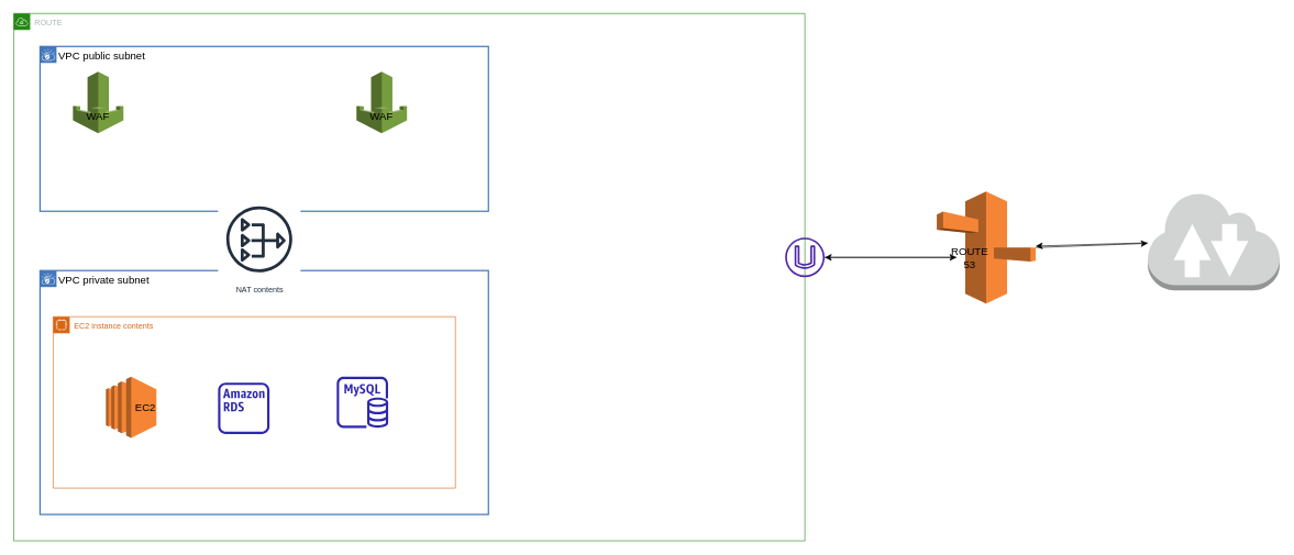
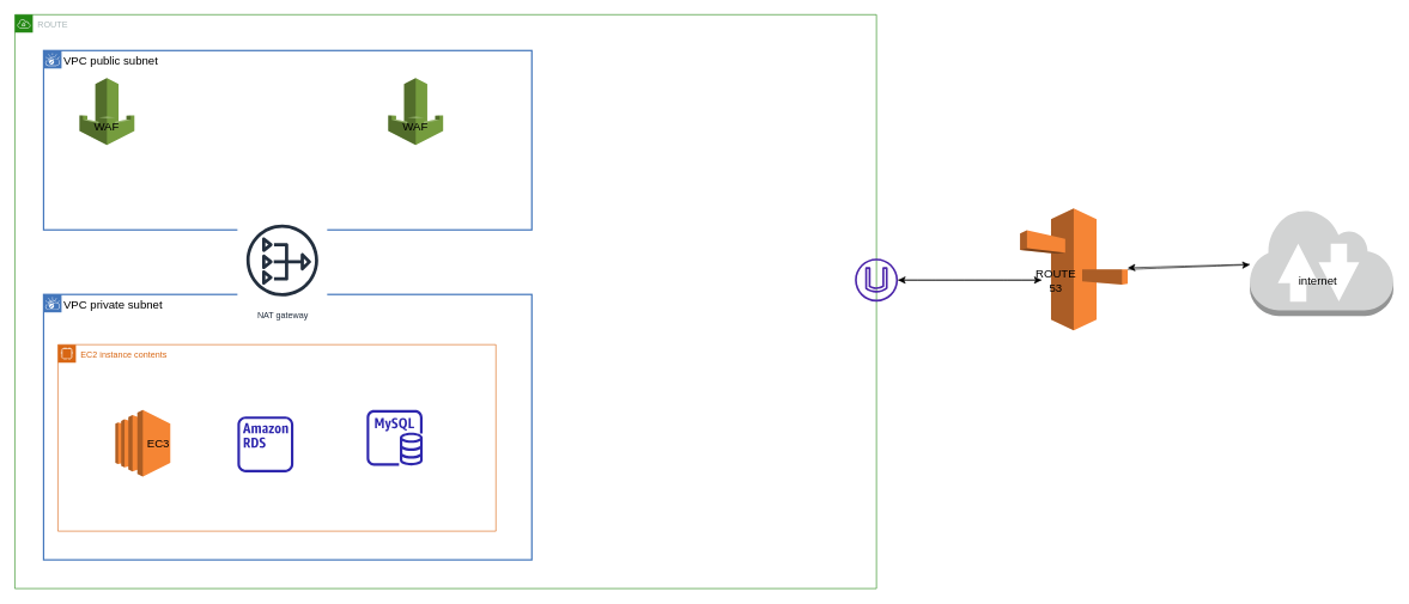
  <mxCell id="0" />
  <mxCell id="1" parent="0" />
  <mxCell id="2" value="ROUTE" style="points=[[0,0],[0.25,0],[0.5,0],[0.75,0],[1,0],[1,0.25],[1,0.5],[1,0.75],[1,1],[0.75,1],[0.5,1],[0.25,1],[0,1],[0,0.75],[0,0.5],[0,0.25]];outlineConnect=0;gradientColor=none;html=1;whiteSpace=wrap;fontSize=12;fontStyle=0;container=1;pointerEvents=0;collapsible=0;recursiveResize=0;shape=mxgraph.aws4.group;grIcon=mxgraph.aws4.group_vpc;strokeColor=#248814;fillColor=none;verticalAlign=top;align=left;spacingLeft=30;fontColor=#AAB7B8;dashed=0;rounded=1;" vertex="1" parent="1"><mxGeometry x="20" y="20" width="1200" height="800" as="geometry" /></mxCell>
  <mxCell id="3" value="VPC private subnet&lt;br&gt;" style="shape=mxgraph.ibm.box;prType=vpc;fontStyle=0;verticalAlign=top;align=left;spacingLeft=32;spacingTop=4;fillColor=none;rounded=1;whiteSpace=wrap;html=1;strokeColor=#4376BB;strokeWidth=2;dashed=0;container=1;spacing=-4;collapsible=0;expand=0;recursiveResize=0;fontSize=16;" vertex="1" parent="2"><mxGeometry x="40" y="390" width="680" height="370" as="geometry" /></mxCell>
  <mxCell id="4" value="" style="sketch=0;outlineConnect=0;fontColor=#232F3E;gradientColor=none;fillColor=#2E27AD;strokeColor=none;dashed=0;verticalLabelPosition=bottom;verticalAlign=top;align=center;html=1;fontSize=12;fontStyle=0;aspect=fixed;pointerEvents=1;shape=mxgraph.aws4.rds_mysql_instance;rounded=1;" vertex="1" parent="3"><mxGeometry x="450" y="161" width="78" height="78" as="geometry" /></mxCell>
  <mxCell id="5" value="" style="sketch=0;outlineConnect=0;fontColor=#232F3E;gradientColor=none;fillColor=#2E27AD;strokeColor=none;dashed=0;verticalLabelPosition=bottom;verticalAlign=top;align=center;html=1;fontSize=12;fontStyle=0;aspect=fixed;pointerEvents=1;shape=mxgraph.aws4.rds_instance_alt;rounded=1;" vertex="1" parent="3"><mxGeometry x="270" y="170" width="78" height="78" as="geometry" /></mxCell>
  <mxCell id="6" value="EC2 instance contents" style="points=[[0,0],[0.25,0],[0.5,0],[0.75,0],[1,0],[1,0.25],[1,0.5],[1,0.75],[1,1],[0.75,1],[0.5,1],[0.25,1],[0,1],[0,0.75],[0,0.5],[0,0.25]];outlineConnect=0;gradientColor=none;html=1;whiteSpace=wrap;fontSize=12;fontStyle=0;container=1;pointerEvents=0;collapsible=0;recursiveResize=0;shape=mxgraph.aws4.group;grIcon=mxgraph.aws4.group_ec2_instance_contents;strokeColor=#D86613;fillColor=none;verticalAlign=top;align=left;spacingLeft=30;fontColor=#D86613;dashed=0;rounded=1;" vertex="1" parent="3"><mxGeometry x="20" y="70" width="610" height="260" as="geometry" /></mxCell>
  <mxCell id="7" value="" style="outlineConnect=0;dashed=0;verticalLabelPosition=bottom;verticalAlign=top;align=center;html=1;shape=mxgraph.aws3.ec2;fillColor=#F58534;gradientColor=none;rounded=1;fontSize=16;" vertex="1" parent="3"><mxGeometry x="100" y="161" width="76.5" height="93" as="geometry" /></mxCell>
- <mxCell id="8" value="EC2" style="text;strokeColor=none;fillColor=none;html=1;align=center;verticalAlign=middle;whiteSpace=wrap;rounded=0;fontSize=16;" vertex="1" parent="3"><mxGeometry x="130" y="192.5" width="60" height="30" as="geometry" /></mxCell>
+ <mxCell id="8" value="EC3" style="text;strokeColor=none;fillColor=none;html=1;align=center;verticalAlign=middle;whiteSpace=wrap;rounded=0;fontSize=16;" vertex="1" parent="3"><mxGeometry x="130" y="192.5" width="60" height="30" as="geometry" /></mxCell>
  <mxCell id="9" value="VPC public subnet" style="shape=mxgraph.ibm.box;prType=vpc;fontStyle=0;verticalAlign=top;align=left;spacingLeft=32;spacingTop=4;fillColor=none;rounded=1;whiteSpace=wrap;html=1;strokeColor=#4376BB;strokeWidth=2;dashed=0;container=1;spacing=-4;collapsible=0;expand=0;recursiveResize=0;fontSize=16;" vertex="1" parent="2"><mxGeometry x="40" y="50" width="680" height="250" as="geometry" /></mxCell>
  <mxCell id="10" value="" style="outlineConnect=0;dashed=0;verticalLabelPosition=bottom;verticalAlign=top;align=center;html=1;shape=mxgraph.aws3.waf;fillColor=#759C3E;gradientColor=none;fontSize=16;rounded=1;" vertex="1" parent="9"><mxGeometry x="50" y="38.5" width="76.5" height="93" as="geometry" /></mxCell>
  <mxCell id="11" value="" style="outlineConnect=0;dashed=0;verticalLabelPosition=bottom;verticalAlign=top;align=center;html=1;shape=mxgraph.aws3.waf;fillColor=#759C3E;gradientColor=none;fontSize=16;rounded=1;" vertex="1" parent="9"><mxGeometry x="480" y="38.5" width="76.5" height="93" as="geometry" /></mxCell>
  <mxCell id="12" value="WAF" style="text;strokeColor=none;fillColor=none;html=1;align=center;verticalAlign=middle;whiteSpace=wrap;rounded=1;fontSize=16;" vertex="1" parent="9"><mxGeometry x="58.25" y="90" width="60" height="30" as="geometry" /></mxCell>
  <mxCell id="13" value="WAF" style="text;strokeColor=none;fillColor=none;html=1;align=center;verticalAlign=middle;whiteSpace=wrap;rounded=1;fontSize=16;" vertex="1" parent="9"><mxGeometry x="488.25" y="90" width="60" height="30" as="geometry" /></mxCell>
- <mxCell id="14" value="NAT contents" style="sketch=0;outlineConnect=0;fontColor=#232F3E;gradientColor=none;strokeColor=#232F3E;fillColor=#ffffff;dashed=0;verticalLabelPosition=bottom;verticalAlign=top;align=center;html=1;fontSize=12;fontStyle=0;aspect=fixed;shape=mxgraph.aws4.resourceIcon;resIcon=mxgraph.aws4.nat_gateway;rounded=1;" vertex="1" parent="2"><mxGeometry x="310" y="280" width="125" height="125" as="geometry" /></mxCell>
+ <mxCell id="14" value="NAT gateway" style="sketch=0;outlineConnect=0;fontColor=#232F3E;gradientColor=none;strokeColor=#232F3E;fillColor=#ffffff;dashed=0;verticalLabelPosition=bottom;verticalAlign=top;align=center;html=1;fontSize=12;fontStyle=0;aspect=fixed;shape=mxgraph.aws4.resourceIcon;resIcon=mxgraph.aws4.nat_gateway;rounded=1;" vertex="1" parent="2"><mxGeometry x="310" y="280" width="125" height="125" as="geometry" /></mxCell>
  <mxCell id="15" style="edgeStyle=none;curved=1;rounded=1;orthogonalLoop=1;jettySize=auto;html=1;exitX=0.5;exitY=0;exitDx=0;exitDy=0;fontSize=12;startSize=8;endSize=8;" edge="1" parent="1" source="2" target="2"><mxGeometry relative="1" as="geometry" /></mxCell>
  <mxCell id="16" value="" style="sketch=0;outlineConnect=0;fontColor=#232F3E;gradientColor=none;fillColor=#4D27AA;strokeColor=none;dashed=0;verticalLabelPosition=bottom;verticalAlign=top;align=center;html=1;fontSize=12;fontStyle=0;aspect=fixed;pointerEvents=1;shape=mxgraph.aws4.internet_gateway;rotation=-180;rounded=1;" vertex="1" parent="1"><mxGeometry x="1190" y="360" width="60" height="60" as="geometry" /></mxCell>
  <mxCell id="17" value="" style="edgeStyle=none;orthogonalLoop=1;jettySize=auto;html=1;rounded=1;fontSize=12;startSize=8;endSize=8;curved=1;" edge="1" parent="1" target="16"><mxGeometry width="140" relative="1" as="geometry"><mxPoint x="1450" y="390" as="sourcePoint" /><mxPoint x="754" y="190" as="targetPoint" /><Array as="points" /></mxGeometry></mxCell>
  <mxCell id="18" value="" style="outlineConnect=0;dashed=0;verticalLabelPosition=bottom;verticalAlign=top;align=center;html=1;shape=mxgraph.aws3.internet_2;fillColor=#D2D3D3;gradientColor=none;rounded=1;fontSize=16;" vertex="1" parent="1"><mxGeometry x="1740" y="290" width="200" height="150" as="geometry" /></mxCell>
  <mxCell id="19" value="" style="edgeStyle=none;orthogonalLoop=1;jettySize=auto;html=1;rounded=1;fontSize=12;startSize=8;endSize=8;curved=1;exitX=1;exitY=0.5;exitDx=0;exitDy=0;exitPerimeter=0;" edge="1" parent="1" source="21" target="18"><mxGeometry width="140" relative="1" as="geometry"><mxPoint x="873" y="330" as="sourcePoint" /><mxPoint x="754" y="190" as="targetPoint" /><Array as="points" /></mxGeometry></mxCell>
  <mxCell id="20" value="" style="edgeStyle=none;orthogonalLoop=1;jettySize=auto;html=1;rounded=1;fontSize=12;startSize=8;endSize=8;curved=1;" edge="1" parent="1" source="18" target="21"><mxGeometry width="140" relative="1" as="geometry"><mxPoint x="1260" y="398" as="sourcePoint" /><mxPoint x="1380" y="391" as="targetPoint" /><Array as="points" /></mxGeometry></mxCell>
  <mxCell id="21" value="" style="outlineConnect=0;dashed=0;verticalLabelPosition=bottom;verticalAlign=top;align=center;html=1;shape=mxgraph.aws3.route_53;fillColor=#F58536;gradientColor=none;fontSize=16;rounded=1;" vertex="1" parent="1"><mxGeometry x="1420" y="290" width="150" height="170" as="geometry" /></mxCell>
  <mxCell id="22" value="ROUTE 53&lt;br&gt;" style="text;strokeColor=none;fillColor=none;html=1;align=center;verticalAlign=middle;whiteSpace=wrap;rounded=0;fontSize=16;" vertex="1" parent="1"><mxGeometry x="1440" y="375" width="60" height="30" as="geometry" /></mxCell>
  <mxCell id="23" value="" style="edgeStyle=none;orthogonalLoop=1;jettySize=auto;html=1;rounded=1;fontSize=12;startSize=8;endSize=8;curved=1;" edge="1" parent="1" source="16"><mxGeometry width="140" relative="1" as="geometry"><mxPoint x="1460" y="400" as="sourcePoint" /><mxPoint x="1450" y="390" as="targetPoint" /><Array as="points" /></mxGeometry></mxCell>
+ <mxCell id="24" value="internet&lt;br&gt;" style="text;strokeColor=none;fillColor=none;html=1;align=center;verticalAlign=middle;whiteSpace=wrap;rounded=0;fontSize=16;" vertex="1" parent="1"><mxGeometry x="1780" y="350" width="110" height="80" as="geometry" /></mxCell>
